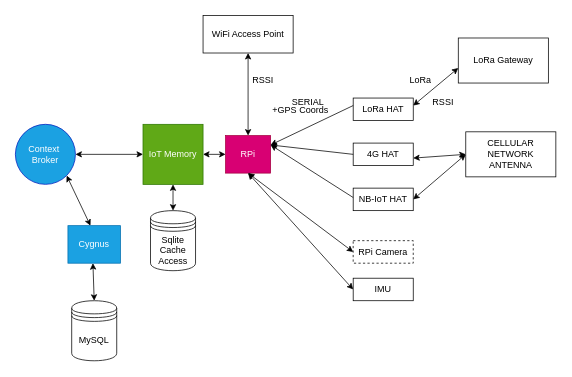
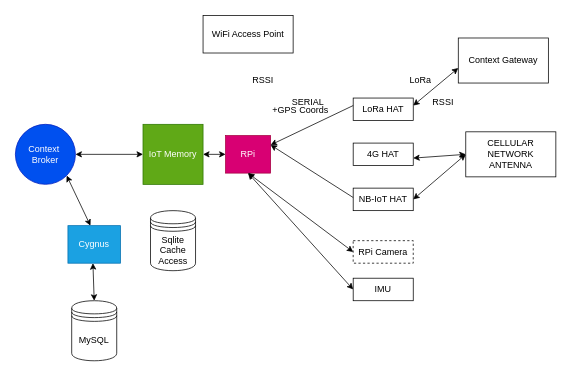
  <mxCell id="0" />
  <mxCell id="1" parent="0" />
  <mxCell id="2" value="RPi" style="rounded=0;whiteSpace=wrap;html=1;fillColor=#d80073;fontColor=#ffffff;strokeColor=#A50040;" vertex="1" parent="1"><mxGeometry x="300" y="180" width="60" height="50" as="geometry" /></mxCell>
  <mxCell id="3" value="LoRa HAT" style="rounded=0;whiteSpace=wrap;html=1;" vertex="1" parent="1"><mxGeometry x="470" y="130" width="80" height="30" as="geometry" /></mxCell>
  <mxCell id="4" value="4G HAT" style="rounded=0;whiteSpace=wrap;html=1;" vertex="1" parent="1"><mxGeometry x="470" y="190" width="80" height="30" as="geometry" /></mxCell>
  <mxCell id="5" value="NB-IoT HAT" style="rounded=0;whiteSpace=wrap;html=1;" vertex="1" parent="1"><mxGeometry x="470" y="250" width="80" height="30" as="geometry" /></mxCell>
  <mxCell id="6" value="RPi Camera" style="rounded=0;whiteSpace=wrap;html=1;dashed=1;" vertex="1" parent="1"><mxGeometry x="470" y="320" width="80" height="30" as="geometry" /></mxCell>
  <mxCell id="7" value="IMU" style="rounded=0;whiteSpace=wrap;html=1;" vertex="1" parent="1"><mxGeometry x="470" y="370" width="80" height="30" as="geometry" /></mxCell>
  <mxCell id="8" value="" style="endArrow=classic;html=1;entryX=1;entryY=0.25;entryDx=0;entryDy=0;" edge="1" parent="1" target="2"><mxGeometry width="50" height="50" relative="1" as="geometry"><mxPoint x="470" y="140" as="sourcePoint" /><mxPoint x="410" y="190" as="targetPoint" /></mxGeometry></mxCell>
- <mxCell id="9" value="" style="endArrow=classic;html=1;exitX=0;exitY=0.5;exitDx=0;exitDy=0;entryX=1;entryY=0.25;entryDx=0;entryDy=0;" edge="1" parent="1" source="4" target="2"><mxGeometry width="50" height="50" relative="1" as="geometry"><mxPoint x="480" y="150" as="sourcePoint" /><mxPoint x="410" y="203" as="targetPoint" /></mxGeometry></mxCell>
  <mxCell id="10" value="" style="endArrow=classic;html=1;exitX=0;exitY=0.5;exitDx=0;exitDy=0;entryX=1;entryY=0.25;entryDx=0;entryDy=0;" edge="1" parent="1" target="2"><mxGeometry width="50" height="50" relative="1" as="geometry"><mxPoint x="470" y="262.5" as="sourcePoint" /><mxPoint x="400" y="200" as="targetPoint" /></mxGeometry></mxCell>
  <mxCell id="11" value="&lt;p style=&quot;line-height: 0%;&quot;&gt;SERIAL&lt;/p&gt;" style="rounded=0;whiteSpace=wrap;html=1;strokeColor=none;fillColor=none;" vertex="1" parent="1"><mxGeometry x="370" y="120" width="80" height="30" as="geometry" /></mxCell>
- <mxCell id="12" value="LoRa Gateway" style="rounded=0;whiteSpace=wrap;html=1;fillColor=none;" vertex="1" parent="1"><mxGeometry x="610" y="50" width="120" height="60" as="geometry" /></mxCell>
+ <mxCell id="12" value="Context Gateway" style="rounded=0;whiteSpace=wrap;html=1;fillColor=none;" vertex="1" parent="1"><mxGeometry x="610" y="50" width="120" height="60" as="geometry" /></mxCell>
  <mxCell id="13" value="&lt;p style=&quot;line-height: 0%;&quot;&gt;LoRa&lt;/p&gt;" style="rounded=0;whiteSpace=wrap;html=1;strokeColor=none;fillColor=none;" vertex="1" parent="1"><mxGeometry x="520" y="90" width="80" height="30" as="geometry" /></mxCell>
  <mxCell id="14" value="" style="endArrow=classic;startArrow=classic;html=1;exitX=1;exitY=0.333;exitDx=0;exitDy=0;exitPerimeter=0;" edge="1" parent="1" source="3"><mxGeometry width="50" height="50" relative="1" as="geometry"><mxPoint x="560" y="140" as="sourcePoint" /><mxPoint x="610" y="90" as="targetPoint" /></mxGeometry></mxCell>
  <mxCell id="15" value="&lt;p style=&quot;line-height: 0%;&quot;&gt;RSSI&lt;/p&gt;" style="rounded=0;whiteSpace=wrap;html=1;strokeColor=none;fillColor=none;" vertex="1" parent="1"><mxGeometry x="550" y="120" width="80" height="30" as="geometry" /></mxCell>
  <mxCell id="16" value="WiFi Access Point" style="rounded=0;whiteSpace=wrap;html=1;fillColor=none;" vertex="1" parent="1"><mxGeometry x="270" width="120" height="50" as="geometry" y="20" /></mxCell>
  <mxCell id="17" value="&lt;p style=&quot;line-height: 0%;&quot;&gt;RSSI&lt;/p&gt;" style="rounded=0;whiteSpace=wrap;html=1;strokeColor=none;fillColor=none;" vertex="1" parent="1"><mxGeometry x="310" y="90" width="80" height="30" as="geometry" /></mxCell>
  <mxCell id="18" value="CELLULAR NETWORK ANTENNA" style="rounded=0;whiteSpace=wrap;html=1;fillColor=none;" vertex="1" parent="1"><mxGeometry x="620" y="175" width="120" height="60" as="geometry" /></mxCell>
  <mxCell id="19" value="" style="endArrow=classic;startArrow=classic;html=1;exitX=1;exitY=0.333;exitDx=0;exitDy=0;exitPerimeter=0;entryX=0;entryY=0.5;entryDx=0;entryDy=0;" edge="1" parent="1" target="18"><mxGeometry width="50" height="50" relative="1" as="geometry"><mxPoint x="550" y="209.99" as="sourcePoint" /><mxPoint x="610" y="160" as="targetPoint" /></mxGeometry></mxCell>
  <mxCell id="20" value="" style="endArrow=classic;startArrow=classic;html=1;exitX=1;exitY=0.5;exitDx=0;exitDy=0;entryX=0;entryY=0.5;entryDx=0;entryDy=0;" edge="1" parent="1" source="5" target="18"><mxGeometry width="50" height="50" relative="1" as="geometry"><mxPoint x="560" y="219.99" as="sourcePoint" /><mxPoint x="630" y="230" as="targetPoint" /></mxGeometry></mxCell>
- <mxCell id="21" value="" style="endArrow=classic;startArrow=classic;html=1;exitX=0.5;exitY=0;exitDx=0;exitDy=0;entryX=0.5;entryY=1;entryDx=0;entryDy=0;" edge="1" parent="1" source="2" target="16"><mxGeometry width="50" height="50" relative="1" as="geometry"><mxPoint x="230" y="120" as="sourcePoint" /><mxPoint x="300" y="75" as="targetPoint" /></mxGeometry></mxCell>
  <mxCell id="22" value="&lt;p style=&quot;line-height: 0%;&quot;&gt;+GPS Coords&lt;/p&gt;" style="rounded=0;whiteSpace=wrap;html=1;strokeColor=none;fillColor=none;" vertex="1" parent="1"><mxGeometry x="360" y="130" width="80" height="30" as="geometry" /></mxCell>
  <mxCell id="23" value="" style="endArrow=classic;startArrow=classic;html=1;entryX=0;entryY=0.5;entryDx=0;entryDy=0;exitX=0.5;exitY=1;exitDx=0;exitDy=0;" edge="1" parent="1" source="2" target="6"><mxGeometry width="50" height="50" relative="1" as="geometry"><mxPoint x="390" y="260" as="sourcePoint" /><mxPoint x="440" y="210" as="targetPoint" /></mxGeometry></mxCell>
  <mxCell id="24" value="" style="endArrow=classic;startArrow=classic;html=1;entryX=0;entryY=0.5;entryDx=0;entryDy=0;" edge="1" parent="1"><mxGeometry width="50" height="50" relative="1" as="geometry"><mxPoint x="330" y="230" as="sourcePoint" /><mxPoint x="470" y="385" as="targetPoint" /></mxGeometry></mxCell>
  <mxCell id="25" value="IoT Memory" style="whiteSpace=wrap;html=1;aspect=fixed;fillColor=#60a917;fontColor=#ffffff;strokeColor=#2D7600;" vertex="1" parent="1"><mxGeometry x="190" y="165" width="80" height="80" as="geometry" /></mxCell>
  <mxCell id="26" value="" style="endArrow=classic;startArrow=classic;html=1;entryX=1;entryY=0.5;entryDx=0;entryDy=0;exitX=0;exitY=0.5;exitDx=0;exitDy=0;" edge="1" parent="1" source="2" target="25"><mxGeometry width="50" height="50" relative="1" as="geometry"><mxPoint x="360" y="260" as="sourcePoint" /><mxPoint x="410" y="210" as="targetPoint" /></mxGeometry></mxCell>
  <mxCell id="27" value="Sqlite Cache Access" style="shape=datastore;whiteSpace=wrap;html=1;fillColor=none;" vertex="1" parent="1"><mxGeometry x="200" y="280" width="60" height="80" as="geometry" /></mxCell>
- <mxCell id="28" value="" style="endArrow=classic;startArrow=classic;html=1;entryX=0.5;entryY=1;entryDx=0;entryDy=0;" edge="1" parent="1" source="27" target="25"><mxGeometry width="50" height="50" relative="1" as="geometry"><mxPoint x="310" y="215" as="sourcePoint" /><mxPoint x="280" y="215" as="targetPoint" /></mxGeometry></mxCell>
- <mxCell id="29" value="Context&amp;nbsp;&lt;br&gt;Broker" style="ellipse;whiteSpace=wrap;html=1;aspect=fixed;fillColor=#1ba1e2;fontColor=#ffffff;strokeColor=#001DBC;" vertex="1" parent="1"><mxGeometry x="20" y="165" width="80" height="80" as="geometry" /></mxCell>
+ <mxCell id="29" value="Context&amp;nbsp;&lt;br&gt;Broker" style="ellipse;whiteSpace=wrap;html=1;aspect=fixed;fillColor=#0050ef;fontColor=#ffffff;strokeColor=#001DBC;" vertex="1" parent="1"><mxGeometry x="20" y="165" width="80" height="80" as="geometry" /></mxCell>
  <mxCell id="30" value="MySQL" style="shape=datastore;whiteSpace=wrap;html=1;fillColor=none;" vertex="1" parent="1"><mxGeometry x="95" y="400" width="60" height="80" as="geometry" /></mxCell>
  <mxCell id="31" value="" style="endArrow=classic;startArrow=classic;html=1;entryX=1;entryY=1;entryDx=0;entryDy=0;" edge="1" parent="1" target="29"><mxGeometry width="50" height="50" relative="1" as="geometry"><mxPoint x="120" y="300" as="sourcePoint" /><mxPoint x="41.716" y="243.284" as="targetPoint" /></mxGeometry></mxCell>
  <mxCell id="32" value="Cygnus" style="rounded=0;whiteSpace=wrap;html=1;fillColor=#1ba1e2;fontColor=#ffffff;strokeColor=#006EAF;" vertex="1" parent="1"><mxGeometry x="90" y="300" width="70" height="50" as="geometry" /></mxCell>
  <mxCell id="33" value="" style="endArrow=classic;startArrow=classic;html=1;entryX=1;entryY=1;entryDx=0;entryDy=0;exitX=0.5;exitY=0;exitDx=0;exitDy=0;" edge="1" parent="1" source="30"><mxGeometry width="50" height="50" relative="1" as="geometry"><mxPoint x="155" y="416.72" as="sourcePoint" /><mxPoint x="123.284" y="350.004" as="targetPoint" /></mxGeometry></mxCell>
  <mxCell id="34" value="" style="endArrow=classic;startArrow=classic;html=1;exitX=1;exitY=0.5;exitDx=0;exitDy=0;" edge="1" parent="1" source="29"><mxGeometry width="50" height="50" relative="1" as="geometry"><mxPoint x="220" y="250" as="sourcePoint" /><mxPoint x="190" y="205" as="targetPoint" /></mxGeometry></mxCell>
